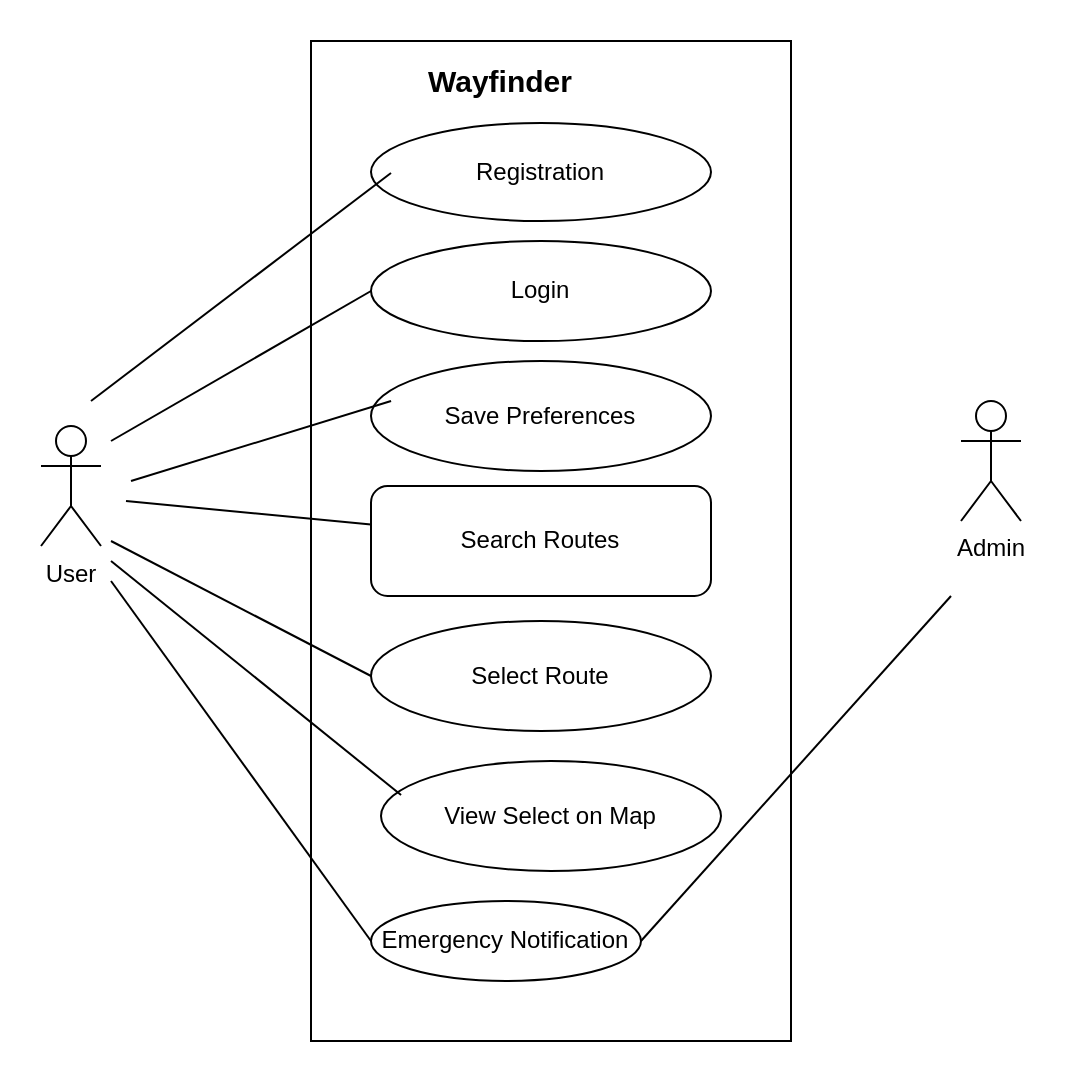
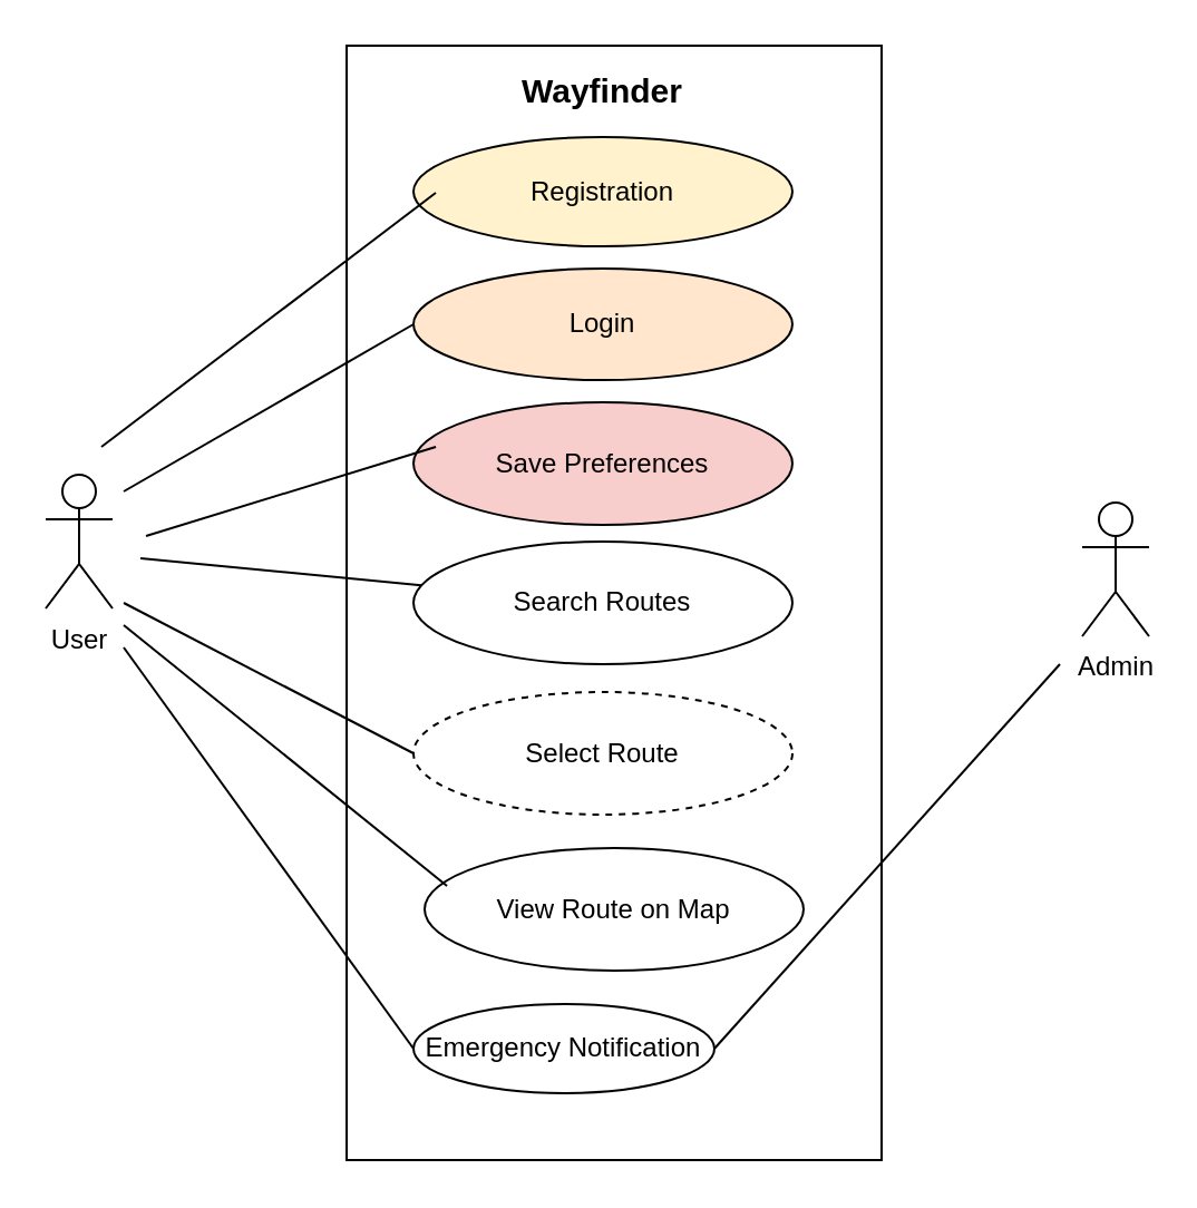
  <mxCell id="0" />
  <mxCell id="1" parent="0" />
  <mxCell id="2" value="" style="rounded=0;whiteSpace=wrap;html=1;" vertex="1" parent="1"><mxGeometry x="155" y="20" width="240" height="500" as="geometry" /></mxCell>
- <mxCell id="3" value="&lt;font style=&quot;font-size: 15px&quot;&gt;&lt;b&gt;Wayfinder&lt;/b&gt;&lt;/font&gt;" style="text;html=1;strokeColor=none;fillColor=none;align=center;verticalAlign=middle;whiteSpace=wrap;rounded=0;" vertex="1" parent="1"><mxGeometry x="185" y="30" width="130" height="20" as="geometry" /></mxCell>
+ <mxCell id="3" value="&lt;font style=&quot;font-size: 15px&quot;&gt;&lt;b&gt;Wayfinder&lt;/b&gt;&lt;/font&gt;" style="text;html=1;strokeColor=none;fillColor=none;align=center;verticalAlign=middle;whiteSpace=wrap;rounded=0;" vertex="1" parent="1"><mxGeometry x="205" y="30" width="130" height="20" as="geometry" /></mxCell>
  <mxCell id="4" value="User" style="shape=umlActor;verticalLabelPosition=bottom;labelBackgroundColor=#ffffff;verticalAlign=top;html=1;outlineConnect=0;" vertex="1" parent="1"><mxGeometry x="20" y="212.5" width="30" height="60" as="geometry" /></mxCell>
- <mxCell id="5" value="Admin" style="shape=umlActor;verticalLabelPosition=bottom;labelBackgroundColor=#ffffff;verticalAlign=top;html=1;outlineConnect=0;" vertex="1" parent="1"><mxGeometry x="480" y="200" width="30" height="60" as="geometry" /></mxCell>
- <mxCell id="6" value="Registration" style="ellipse;whiteSpace=wrap;html=1;" vertex="1" parent="1"><mxGeometry x="185" y="61" width="170" height="49" as="geometry" /></mxCell>
- <mxCell id="7" value="Login" style="ellipse;whiteSpace=wrap;html=1;" vertex="1" parent="1"><mxGeometry x="185" y="120" width="170" height="50" as="geometry" /></mxCell>
- <mxCell id="8" value="Save Preferences" style="ellipse;whiteSpace=wrap;html=1;" vertex="1" parent="1"><mxGeometry x="185" y="180" width="170" height="55" as="geometry" /></mxCell>
- <mxCell id="9" value="Search Routes" style="whiteSpace=wrap;html=1;rounded=1;" vertex="1" parent="1"><mxGeometry x="185" y="242.5" width="170" height="55" as="geometry" /></mxCell>
- <mxCell id="10" value="Select Route" style="ellipse;whiteSpace=wrap;html=1;" vertex="1" parent="1"><mxGeometry x="185" y="310" width="170" height="55" as="geometry" /></mxCell>
- <mxCell id="11" value="View Select on Map" style="ellipse;whiteSpace=wrap;html=1;" vertex="1" parent="1"><mxGeometry x="190" y="380" width="170" height="55" as="geometry" /></mxCell>
+ <mxCell id="5" value="Admin" style="shape=umlActor;verticalLabelPosition=bottom;labelBackgroundColor=#ffffff;verticalAlign=top;html=1;outlineConnect=0;" vertex="1" parent="1"><mxGeometry x="485" y="225" width="30" height="60" as="geometry" /></mxCell>
+ <mxCell id="6" value="Registration" style="ellipse;whiteSpace=wrap;html=1;fillColor=#fff2cc;" vertex="1" parent="1"><mxGeometry x="185" y="61" width="170" height="49" as="geometry" /></mxCell>
+ <mxCell id="7" value="Login" style="ellipse;whiteSpace=wrap;html=1;fillColor=#ffe6cc;" vertex="1" parent="1"><mxGeometry x="185" y="120" width="170" height="50" as="geometry" /></mxCell>
+ <mxCell id="8" value="Save Preferences" style="ellipse;whiteSpace=wrap;html=1;fillColor=#f8cecc;" vertex="1" parent="1"><mxGeometry x="185" y="180" width="170" height="55" as="geometry" /></mxCell>
+ <mxCell id="9" value="Search Routes" style="ellipse;whiteSpace=wrap;html=1;" vertex="1" parent="1"><mxGeometry x="185" y="242.5" width="170" height="55" as="geometry" /></mxCell>
+ <mxCell id="10" value="Select Route" style="ellipse;whiteSpace=wrap;html=1;dashed=1;" vertex="1" parent="1"><mxGeometry x="185" y="310" width="170" height="55" as="geometry" /></mxCell>
+ <mxCell id="11" value="View Route on Map" style="ellipse;whiteSpace=wrap;html=1;" vertex="1" parent="1"><mxGeometry x="190" y="380" width="170" height="55" as="geometry" /></mxCell>
  <mxCell id="12" value="Emergency Notification" style="ellipse;whiteSpace=wrap;html=1;" vertex="1" parent="1"><mxGeometry x="185" y="450" width="135" height="40" as="geometry" /></mxCell>
  <mxCell id="13" value="" style="endArrow=none;html=1;" edge="1" parent="1"><mxGeometry width="50" height="50" relative="1" as="geometry"><mxPoint x="45" y="200" as="sourcePoint" /><mxPoint x="195" y="86" as="targetPoint" /></mxGeometry></mxCell>
  <mxCell id="14" value="" style="endArrow=none;html=1;entryX=0;entryY=0.5;entryDx=0;entryDy=0;" edge="1" parent="1" target="7"><mxGeometry width="50" height="50" relative="1" as="geometry"><mxPoint x="55" y="220" as="sourcePoint" /><mxPoint x="105" y="200" as="targetPoint" /></mxGeometry></mxCell>
  <mxCell id="15" value="" style="endArrow=none;html=1;exitX=1;exitY=0.5;exitDx=0;exitDy=0;" edge="1" parent="1" source="12"><mxGeometry width="50" height="50" relative="1" as="geometry"><mxPoint x="425" y="347.5" as="sourcePoint" /><mxPoint x="475" y="297.5" as="targetPoint" /></mxGeometry></mxCell>
  <mxCell id="16" value="" style="endArrow=none;html=1;entryX=0.059;entryY=0.364;entryDx=0;entryDy=0;entryPerimeter=0;" edge="1" parent="1" target="8"><mxGeometry width="50" height="50" relative="1" as="geometry"><mxPoint x="65" y="240" as="sourcePoint" /><mxPoint x="125" y="220" as="targetPoint" /></mxGeometry></mxCell>
  <mxCell id="17" value="" style="endArrow=none;html=1;" edge="1" parent="1" target="9"><mxGeometry width="50" height="50" relative="1" as="geometry"><mxPoint x="62.5" y="250" as="sourcePoint" /><mxPoint x="142.5" y="260" as="targetPoint" /></mxGeometry></mxCell>
  <mxCell id="18" value="" style="endArrow=none;html=1;entryX=0;entryY=0.5;entryDx=0;entryDy=0;" edge="1" parent="1" target="10"><mxGeometry width="50" height="50" relative="1" as="geometry"><mxPoint x="55" y="270" as="sourcePoint" /><mxPoint x="135" y="284.5" as="targetPoint" /></mxGeometry></mxCell>
  <mxCell id="19" value="" style="endArrow=none;html=1;entryX=0.059;entryY=0.309;entryDx=0;entryDy=0;entryPerimeter=0;" edge="1" parent="1" target="11"><mxGeometry width="50" height="50" relative="1" as="geometry"><mxPoint x="55" y="280" as="sourcePoint" /><mxPoint x="115" y="370" as="targetPoint" /></mxGeometry></mxCell>
  <mxCell id="20" value="" style="endArrow=none;html=1;exitX=0;exitY=0.5;exitDx=0;exitDy=0;" edge="1" parent="1" source="12"><mxGeometry width="50" height="50" relative="1" as="geometry"><mxPoint x="15" y="450" as="sourcePoint" /><mxPoint x="55" y="290" as="targetPoint" /></mxGeometry></mxCell>
